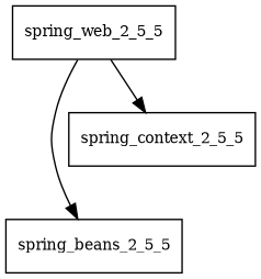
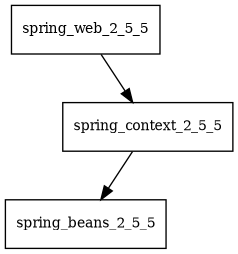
  digraph {
    node [fontsize=10.0 shape=box]
    spring_web_2_5_5
    spring_beans_2_5_5
    spring_context_2_5_5
-   spring_web_2_5_5 -> spring_beans_2_5_5
+   spring_context_2_5_5 -> spring_beans_2_5_5
    spring_web_2_5_5 -> spring_context_2_5_5
  }
